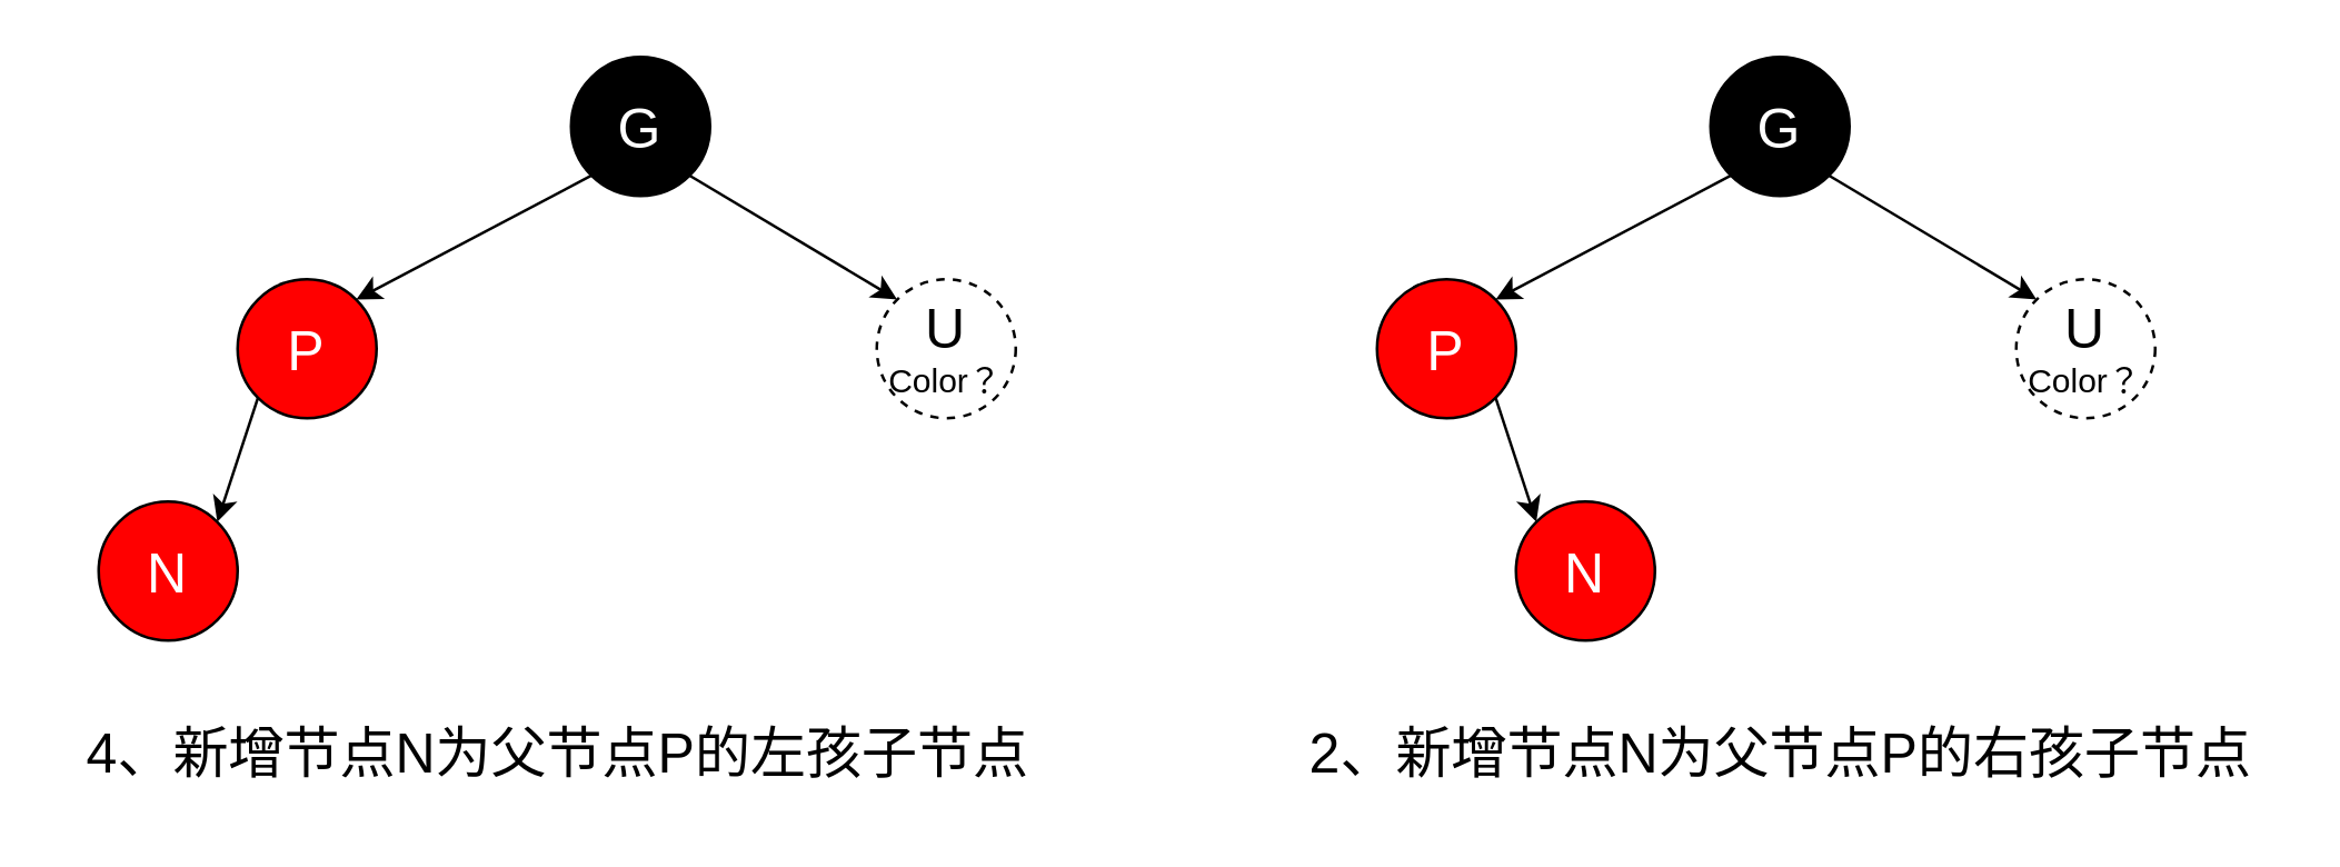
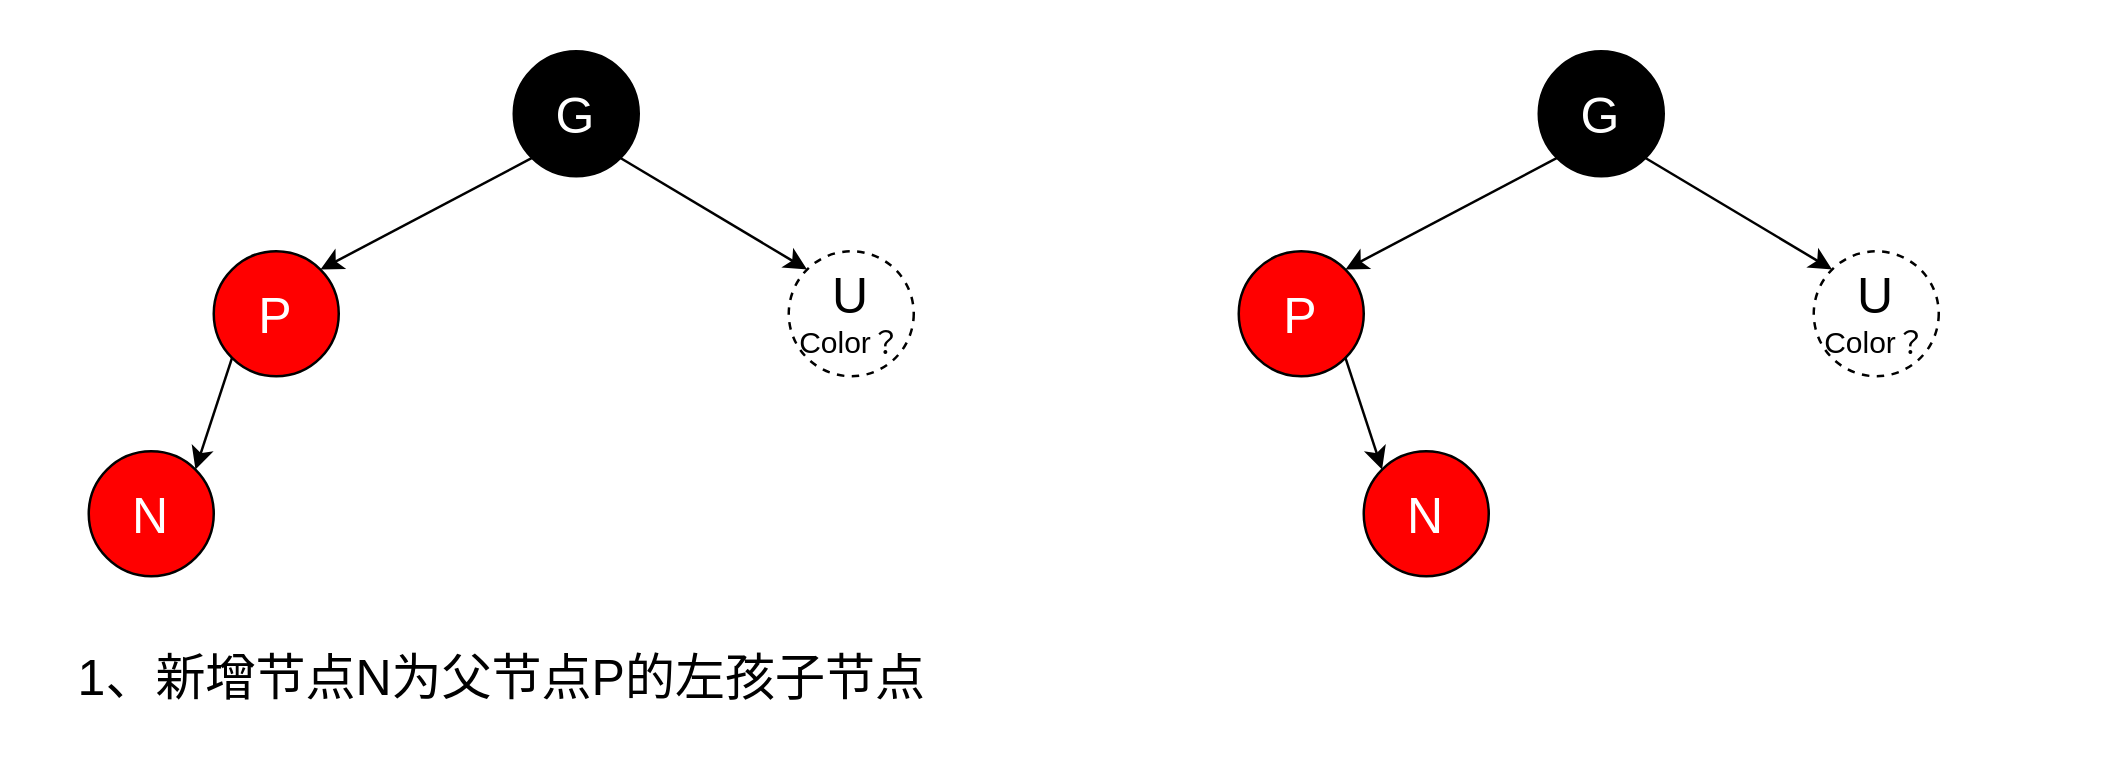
  <mxCell id="0" />
  <mxCell id="1" parent="0" />
  <mxCell id="2" style="edgeStyle=none;rounded=0;orthogonalLoop=1;jettySize=auto;html=1;exitX=0;exitY=1;exitDx=0;exitDy=0;entryX=1;entryY=0;entryDx=0;entryDy=0;fontSize=20;fontColor=#000000;" parent="1" source="3" target="4" edge="1"><mxGeometry relative="1" as="geometry" /></mxCell>
  <mxCell id="3" value="&lt;font color=&quot;#ffffff&quot; style=&quot;font-size: 20px;&quot;&gt;P&lt;/font&gt;" style="ellipse;whiteSpace=wrap;html=1;aspect=fixed;fillColor=#FF0000;" parent="1" vertex="1"><mxGeometry x="85" y="100" width="50" height="50" as="geometry" /></mxCell>
  <mxCell id="4" value="&lt;font color=&quot;#ffffff&quot;&gt;&lt;span style=&quot;font-size: 20px;&quot;&gt;N&lt;/span&gt;&lt;/font&gt;" style="ellipse;whiteSpace=wrap;html=1;aspect=fixed;fillColor=#FF0000;" parent="1" vertex="1"><mxGeometry x="35" y="180" width="50" height="50" as="geometry" /></mxCell>
  <mxCell id="5" style="edgeStyle=none;rounded=0;orthogonalLoop=1;jettySize=auto;html=1;exitX=0;exitY=1;exitDx=0;exitDy=0;entryX=1;entryY=0;entryDx=0;entryDy=0;fontSize=20;fontColor=#000000;" parent="1" source="7" target="3" edge="1"><mxGeometry relative="1" as="geometry" /></mxCell>
  <mxCell id="6" style="edgeStyle=none;rounded=0;orthogonalLoop=1;jettySize=auto;html=1;exitX=1;exitY=1;exitDx=0;exitDy=0;entryX=0;entryY=0;entryDx=0;entryDy=0;fontSize=20;fontColor=#000000;" parent="1" source="7" target="8" edge="1"><mxGeometry relative="1" as="geometry" /></mxCell>
  <mxCell id="7" value="&lt;font style=&quot;font-size: 20px;&quot; color=&quot;#ffffff&quot;&gt;G&lt;/font&gt;" style="ellipse;whiteSpace=wrap;html=1;aspect=fixed;fillColor=#000000;" parent="1" vertex="1"><mxGeometry x="205" y="20" width="50" height="50" as="geometry" /></mxCell>
  <mxCell id="8" value="&lt;font style=&quot;font-size: 20px;&quot;&gt;U&lt;/font&gt;&lt;br&gt;Color？" style="ellipse;whiteSpace=wrap;html=1;aspect=fixed;dashed=1;" parent="1" vertex="1"><mxGeometry x="315" y="100" width="50" height="50" as="geometry" /></mxCell>
  <mxCell id="9" style="edgeStyle=none;rounded=0;orthogonalLoop=1;jettySize=auto;html=1;exitX=1;exitY=1;exitDx=0;exitDy=0;entryX=0;entryY=0;entryDx=0;entryDy=0;fontSize=20;fontColor=#FFFFFF;" edge="1" parent="1" source="10" target="11"><mxGeometry relative="1" as="geometry" /></mxCell>
  <mxCell id="10" value="&lt;font color=&quot;#ffffff&quot; style=&quot;font-size: 20px;&quot;&gt;P&lt;/font&gt;" style="ellipse;whiteSpace=wrap;html=1;aspect=fixed;fillColor=#FF0000;" vertex="1" parent="1"><mxGeometry x="495" y="100" width="50" height="50" as="geometry" /></mxCell>
  <mxCell id="11" value="&lt;font color=&quot;#ffffff&quot;&gt;&lt;span style=&quot;font-size: 20px;&quot;&gt;N&lt;/span&gt;&lt;/font&gt;" style="ellipse;whiteSpace=wrap;html=1;aspect=fixed;fillColor=#FF0000;" vertex="1" parent="1"><mxGeometry x="545" y="180" width="50" height="50" as="geometry" /></mxCell>
  <mxCell id="12" style="edgeStyle=none;rounded=0;orthogonalLoop=1;jettySize=auto;html=1;exitX=0;exitY=1;exitDx=0;exitDy=0;entryX=1;entryY=0;entryDx=0;entryDy=0;fontSize=20;fontColor=#000000;" edge="1" parent="1" source="14" target="10"><mxGeometry relative="1" as="geometry" /></mxCell>
  <mxCell id="13" style="edgeStyle=none;rounded=0;orthogonalLoop=1;jettySize=auto;html=1;exitX=1;exitY=1;exitDx=0;exitDy=0;entryX=0;entryY=0;entryDx=0;entryDy=0;fontSize=20;fontColor=#000000;" edge="1" parent="1" source="14" target="15"><mxGeometry relative="1" as="geometry" /></mxCell>
  <mxCell id="14" value="&lt;font style=&quot;font-size: 20px;&quot; color=&quot;#ffffff&quot;&gt;G&lt;/font&gt;" style="ellipse;whiteSpace=wrap;html=1;aspect=fixed;fillColor=#000000;" vertex="1" parent="1"><mxGeometry x="615" y="20" width="50" height="50" as="geometry" /></mxCell>
  <mxCell id="15" value="&lt;font style=&quot;font-size: 20px;&quot;&gt;U&lt;/font&gt;&lt;br&gt;Color？" style="ellipse;whiteSpace=wrap;html=1;aspect=fixed;dashed=1;" vertex="1" parent="1"><mxGeometry x="725" y="100" width="50" height="50" as="geometry" /></mxCell>
- <mxCell id="16" value="&lt;font color=&quot;#000000&quot;&gt;4、新增节点N为父节点P的左孩子节点&lt;/font&gt;" style="text;html=1;resizable=0;autosize=1;align=center;verticalAlign=middle;points=[];fillColor=none;strokeColor=none;rounded=0;dashed=1;fontSize=20;fontColor=#FFFFFF;" vertex="1" parent="1"><mxGeometry x="20" y="250" width="360" height="40" as="geometry" /></mxCell>
- <mxCell id="17" value="&lt;font color=&quot;#000000&quot;&gt;2、新增节点N为父节点P的右孩子节点&lt;/font&gt;" style="text;html=1;resizable=0;autosize=1;align=center;verticalAlign=middle;points=[];fillColor=none;strokeColor=none;rounded=0;dashed=1;fontSize=20;fontColor=#FFFFFF;" vertex="1" parent="1"><mxGeometry x="460" y="250" width="360" height="40" as="geometry" /></mxCell>
+ <mxCell id="16" value="&lt;font color=&quot;#000000&quot;&gt;1、新增节点N为父节点P的左孩子节点&lt;/font&gt;" style="text;html=1;resizable=0;autosize=1;align=center;verticalAlign=middle;points=[];fillColor=none;strokeColor=none;rounded=0;dashed=1;fontSize=20;fontColor=#FFFFFF;" vertex="1" parent="1"><mxGeometry x="20" y="250" width="360" height="40" as="geometry" /></mxCell>
